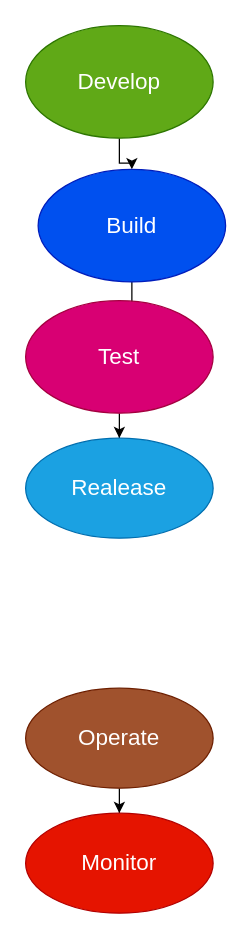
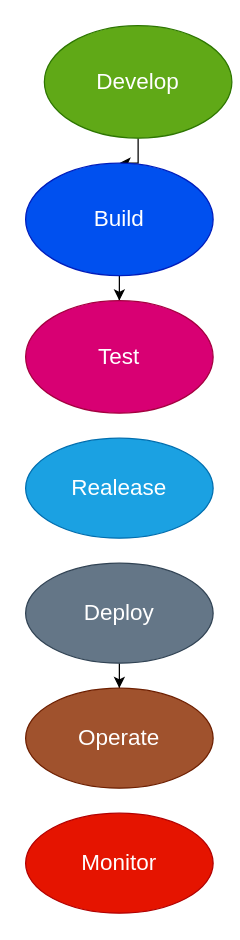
  <mxCell id="0" />
  <mxCell id="1" parent="0" />
  <mxCell id="2" value="" style="edgeStyle=orthogonalEdgeStyle;rounded=0;orthogonalLoop=1;jettySize=auto;html=1;" edge="1" parent="1" source="3" target="5"><mxGeometry relative="1" as="geometry" /></mxCell>
- <mxCell id="3" value="&lt;span style=&quot;font-size: 18px;&quot;&gt;Develop&lt;/span&gt;" style="ellipse;whiteSpace=wrap;html=1;fillColor=#60a917;fontColor=#ffffff;strokeColor=#2D7600;" vertex="1" parent="1"><mxGeometry x="20" y="20" width="150" height="90" as="geometry" /></mxCell>
+ <mxCell id="3" value="&lt;span style=&quot;font-size: 18px;&quot;&gt;Develop&lt;/span&gt;" style="ellipse;whiteSpace=wrap;html=1;fillColor=#60a917;fontColor=#ffffff;strokeColor=#2D7600;" vertex="1" parent="1"><mxGeometry x="35" y="20" width="150" height="90" as="geometry" /></mxCell>
  <mxCell id="4" value="" style="edgeStyle=orthogonalEdgeStyle;rounded=0;orthogonalLoop=1;jettySize=auto;html=1;" edge="1" parent="1" source="5" target="7"><mxGeometry relative="1" as="geometry" /></mxCell>
- <mxCell id="5" value="&lt;span style=&quot;font-size: 18px;&quot;&gt;Build&lt;/span&gt;" style="ellipse;whiteSpace=wrap;html=1;fillColor=#0050ef;fontColor=#ffffff;strokeColor=#001DBC;" vertex="1" parent="1"><mxGeometry x="30" y="135" width="150" height="90" as="geometry" /></mxCell>
- <mxCell id="6" value="" style="edgeStyle=orthogonalEdgeStyle;rounded=0;orthogonalLoop=1;jettySize=auto;html=1;" edge="1" parent="1" source="7" target="8"><mxGeometry relative="1" as="geometry" /></mxCell>
+ <mxCell id="5" value="&lt;span style=&quot;font-size: 18px;&quot;&gt;Build&lt;/span&gt;" style="ellipse;whiteSpace=wrap;html=1;fillColor=#0050ef;fontColor=#ffffff;strokeColor=#001DBC;" vertex="1" parent="1"><mxGeometry x="20" y="130" width="150" height="90" as="geometry" /></mxCell>
  <mxCell id="7" value="&lt;span style=&quot;font-size: 18px;&quot;&gt;Test&lt;/span&gt;" style="ellipse;whiteSpace=wrap;html=1;fillColor=#d80073;fontColor=#ffffff;strokeColor=#A50040;" vertex="1" parent="1"><mxGeometry x="20" y="240" width="150" height="90" as="geometry" /></mxCell>
  <mxCell id="8" value="&lt;span style=&quot;font-size: 18px;&quot;&gt;Realease&lt;/span&gt;" style="ellipse;whiteSpace=wrap;html=1;fillColor=#1ba1e2;fontColor=#ffffff;strokeColor=#006EAF;" vertex="1" parent="1"><mxGeometry x="20" y="350" width="150" height="80" as="geometry" /></mxCell>
- <mxCell id="11" value="" style="edgeStyle=orthogonalEdgeStyle;rounded=0;orthogonalLoop=1;jettySize=auto;html=1;" edge="1" parent="1" source="12" target="13"><mxGeometry relative="1" as="geometry" /></mxCell>
+ <mxCell id="9" value="" style="edgeStyle=orthogonalEdgeStyle;rounded=0;orthogonalLoop=1;jettySize=auto;html=1;" edge="1" parent="1" source="10" target="12"><mxGeometry relative="1" as="geometry" /></mxCell>
+ <mxCell id="10" value="&lt;span style=&quot;font-size: 18px;&quot;&gt;Deploy&lt;/span&gt;" style="ellipse;whiteSpace=wrap;html=1;fillColor=#647687;fontColor=#ffffff;strokeColor=#314354;" vertex="1" parent="1"><mxGeometry x="20" y="450" width="150" height="80" as="geometry" /></mxCell>
  <mxCell id="12" value="&lt;span style=&quot;font-size: 18px;&quot;&gt;Operate&lt;/span&gt;" style="ellipse;whiteSpace=wrap;html=1;fillColor=#a0522d;fontColor=#ffffff;strokeColor=#6D1F00;" vertex="1" parent="1"><mxGeometry x="20" y="550" width="150" height="80" as="geometry" /></mxCell>
  <mxCell id="13" value="&lt;span style=&quot;font-size: 18px;&quot;&gt;Monitor&lt;/span&gt;" style="ellipse;whiteSpace=wrap;html=1;fillColor=#e51400;fontColor=#ffffff;strokeColor=#B20000;" vertex="1" parent="1"><mxGeometry x="20" y="650" width="150" height="80" as="geometry" /></mxCell>
